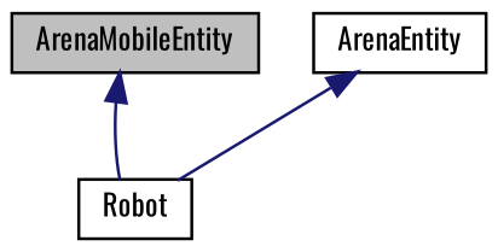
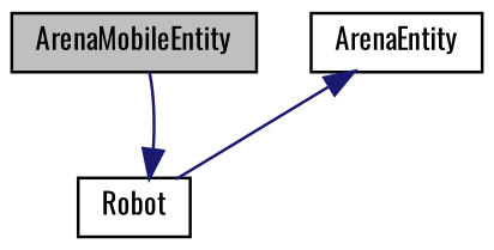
  digraph {
    fontname=Oswald
    node [color=black fillcolor=white fontname=Oswald fontsize=10 shape=record style=filled]
    edge [color=midnightblue dir=back fontname=Oswald fontsize=10 labelfontname=Helvetica labelfontsize=10 style=solid]
    n1 [fillcolor=grey75 fontcolor=black height=0.2 label=ArenaMobileEntity width=0.4]
    n2 [height=0.2 label=Robot width=0.4]
    n3 [height=0.2 label=ArenaEntity width=0.4]
-   n1 -> n2
+   n2 -> n1
    n3 -> n2
  }
